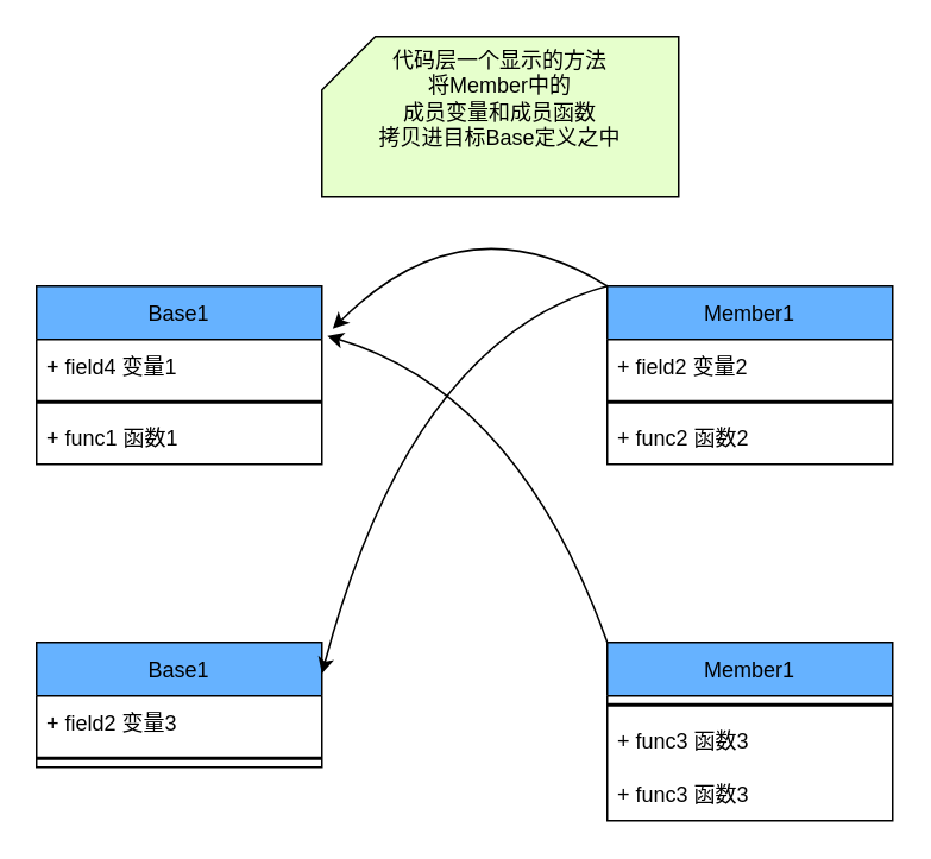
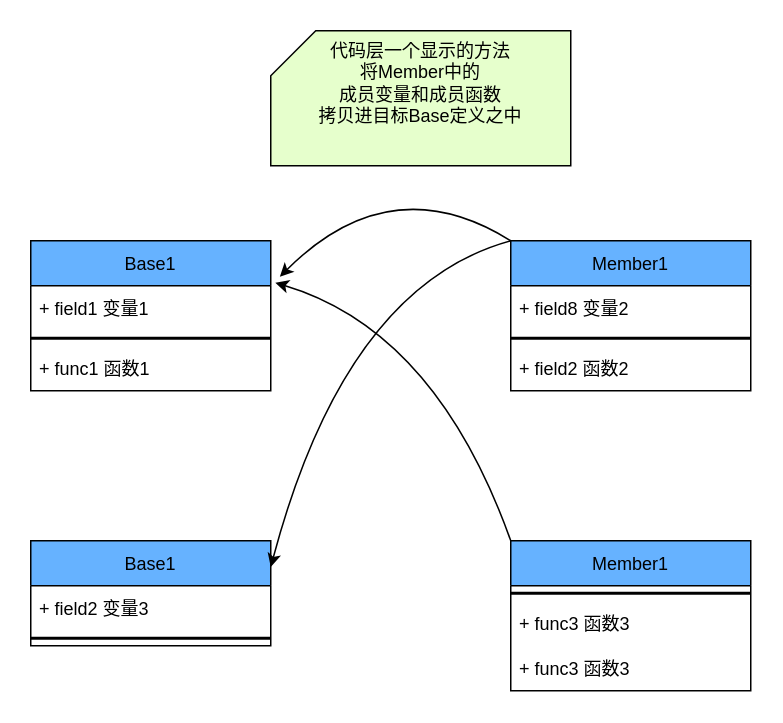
  <mxCell id="0" />
  <mxCell id="1" parent="0" />
  <mxCell id="2" value="Base1" style="swimlane;fontStyle=0;childLayout=stackLayout;horizontal=1;startSize=30;horizontalStack=0;resizeParent=1;resizeParentMax=0;resizeLast=0;collapsible=1;marginBottom=0;fillColor=#66B2FF;" parent="1" vertex="1"><mxGeometry x="20" y="160" width="160" height="100" as="geometry" /></mxCell>
- <mxCell id="3" value="+ field4 变量1" style="text;strokeColor=none;fillColor=none;align=left;verticalAlign=middle;spacingLeft=4;spacingRight=4;overflow=hidden;points=[[0,0.5],[1,0.5]];portConstraint=eastwest;rotatable=0;" vertex="1" parent="2"><mxGeometry y="30" width="160" height="30" as="geometry" /></mxCell>
+ <mxCell id="3" value="+ field1 变量1" style="text;strokeColor=none;fillColor=none;align=left;verticalAlign=middle;spacingLeft=4;spacingRight=4;overflow=hidden;points=[[0,0.5],[1,0.5]];portConstraint=eastwest;rotatable=0;" vertex="1" parent="2"><mxGeometry y="30" width="160" height="30" as="geometry" /></mxCell>
  <mxCell id="4" value="" style="line;strokeWidth=2;html=1;" vertex="1" parent="2"><mxGeometry y="60" width="160" height="10" as="geometry" /></mxCell>
  <mxCell id="5" value="+ func1 函数1" style="text;strokeColor=none;fillColor=none;align=left;verticalAlign=middle;spacingLeft=4;spacingRight=4;overflow=hidden;points=[[0,0.5],[1,0.5]];portConstraint=eastwest;rotatable=0;" parent="2" vertex="1"><mxGeometry y="70" width="160" height="30" as="geometry" /></mxCell>
  <mxCell id="6" value="Member1" style="swimlane;fontStyle=0;childLayout=stackLayout;horizontal=1;startSize=30;horizontalStack=0;resizeParent=1;resizeParentMax=0;resizeLast=0;collapsible=1;marginBottom=0;fillColor=#66B2FF;" parent="1" vertex="1"><mxGeometry x="340" y="160" width="160" height="100" as="geometry" /></mxCell>
- <mxCell id="7" value="+ field2 变量2" style="text;strokeColor=none;fillColor=none;align=left;verticalAlign=middle;spacingLeft=4;spacingRight=4;overflow=hidden;points=[[0,0.5],[1,0.5]];portConstraint=eastwest;rotatable=0;" parent="6" vertex="1"><mxGeometry y="30" width="160" height="30" as="geometry" /></mxCell>
+ <mxCell id="7" value="+ field8 变量2" style="text;strokeColor=none;fillColor=none;align=left;verticalAlign=middle;spacingLeft=4;spacingRight=4;overflow=hidden;points=[[0,0.5],[1,0.5]];portConstraint=eastwest;rotatable=0;" parent="6" vertex="1"><mxGeometry y="30" width="160" height="30" as="geometry" /></mxCell>
  <mxCell id="8" value="" style="line;strokeWidth=2;html=1;" vertex="1" parent="6"><mxGeometry y="60" width="160" height="10" as="geometry" /></mxCell>
- <mxCell id="9" value="+ func2 函数2" style="text;strokeColor=none;fillColor=none;align=left;verticalAlign=middle;spacingLeft=4;spacingRight=4;overflow=hidden;points=[[0,0.5],[1,0.5]];portConstraint=eastwest;rotatable=0;" parent="6" vertex="1"><mxGeometry y="70" width="160" height="30" as="geometry" /></mxCell>
+ <mxCell id="9" value="+ field2 函数2" style="text;strokeColor=none;fillColor=none;align=left;verticalAlign=middle;spacingLeft=4;spacingRight=4;overflow=hidden;points=[[0,0.5],[1,0.5]];portConstraint=eastwest;rotatable=0;" parent="6" vertex="1"><mxGeometry y="70" width="160" height="30" as="geometry" /></mxCell>
  <mxCell id="10" value="代码层一个显示的方法&lt;br&gt;将Member中的&lt;br&gt;成员变量和成员函数&lt;br&gt;拷贝进目标Base定义之中" style="shape=card;whiteSpace=wrap;html=1;fillColor=#E6FFCC;verticalAlign=top;" vertex="1" parent="1"><mxGeometry x="180" y="20" width="200" height="90" as="geometry" /></mxCell>
  <mxCell id="11" value="Base1" style="swimlane;fontStyle=0;childLayout=stackLayout;horizontal=1;startSize=30;horizontalStack=0;resizeParent=1;resizeParentMax=0;resizeLast=0;collapsible=1;marginBottom=0;fillColor=#66B2FF;" vertex="1" parent="1"><mxGeometry x="20" y="360" width="160" height="70" as="geometry" /></mxCell>
  <mxCell id="12" value="+ field2 变量3" style="text;strokeColor=none;fillColor=none;align=left;verticalAlign=middle;spacingLeft=4;spacingRight=4;overflow=hidden;points=[[0,0.5],[1,0.5]];portConstraint=eastwest;rotatable=0;" parent="11" vertex="1"><mxGeometry y="30" width="160" height="30" as="geometry" /></mxCell>
  <mxCell id="13" value="" style="line;strokeWidth=2;html=1;" vertex="1" parent="11"><mxGeometry y="60" width="160" height="10" as="geometry" /></mxCell>
  <mxCell id="14" value="Member1" style="swimlane;fontStyle=0;childLayout=stackLayout;horizontal=1;startSize=30;horizontalStack=0;resizeParent=1;resizeParentMax=0;resizeLast=0;collapsible=1;marginBottom=0;fillColor=#66B2FF;" vertex="1" parent="1"><mxGeometry x="340" y="360" width="160" height="100" as="geometry" /></mxCell>
  <mxCell id="15" value="" style="line;strokeWidth=2;html=1;" vertex="1" parent="14"><mxGeometry y="30" width="160" height="10" as="geometry" /></mxCell>
  <mxCell id="16" value="+ func3 函数3" style="text;strokeColor=none;fillColor=none;align=left;verticalAlign=middle;spacingLeft=4;spacingRight=4;overflow=hidden;points=[[0,0.5],[1,0.5]];portConstraint=eastwest;rotatable=0;" vertex="1" parent="14"><mxGeometry y="40" width="160" height="30" as="geometry" /></mxCell>
  <mxCell id="17" value="+ func3 函数3" style="text;strokeColor=none;fillColor=none;align=left;verticalAlign=middle;spacingLeft=4;spacingRight=4;overflow=hidden;points=[[0,0.5],[1,0.5]];portConstraint=eastwest;rotatable=0;" vertex="1" parent="14"><mxGeometry y="70" width="160" height="30" as="geometry" /></mxCell>
  <mxCell id="18" value="" style="curved=1;endArrow=classic;html=1;rounded=0;entryX=1.038;entryY=-0.2;entryDx=0;entryDy=0;exitX=0;exitY=0;exitDx=0;exitDy=0;entryPerimeter=0;" edge="1" parent="1" source="6" target="3"><mxGeometry width="50" height="50" relative="1" as="geometry"><mxPoint x="240" y="180" as="sourcePoint" /><mxPoint x="290" y="130" as="targetPoint" /><Array as="points"><mxPoint x="260" y="110" /></Array></mxGeometry></mxCell>
  <mxCell id="19" value="" style="curved=1;endArrow=classic;html=1;rounded=0;entryX=1.019;entryY=-0.067;entryDx=0;entryDy=0;exitX=0;exitY=0;exitDx=0;exitDy=0;entryPerimeter=0;" edge="1" parent="1" source="14" target="3"><mxGeometry width="50" height="50" relative="1" as="geometry"><mxPoint x="520" y="320" as="sourcePoint" /><mxPoint x="200" y="320" as="targetPoint" /><Array as="points"><mxPoint x="290" y="220" /></Array></mxGeometry></mxCell>
  <mxCell id="20" value="" style="curved=1;endArrow=classic;html=1;rounded=0;entryX=1;entryY=0.25;entryDx=0;entryDy=0;exitX=0;exitY=0;exitDx=0;exitDy=0;" edge="1" parent="1" source="6" target="11"><mxGeometry width="50" height="50" relative="1" as="geometry"><mxPoint x="350" y="170" as="sourcePoint" /><mxPoint x="196" y="194" as="targetPoint" /><Array as="points"><mxPoint x="230" y="190" /></Array></mxGeometry></mxCell>
